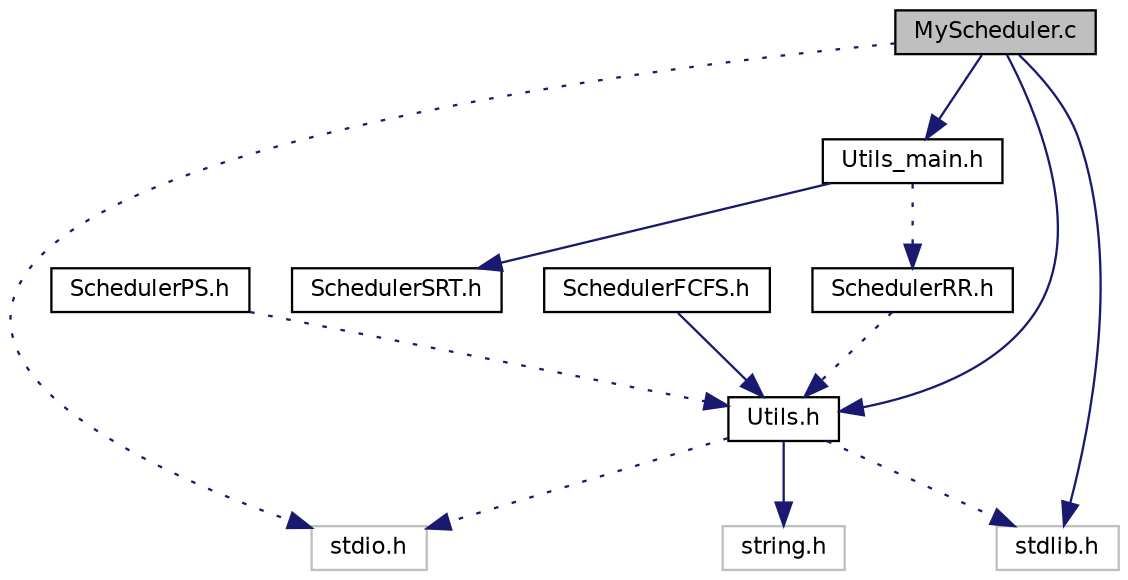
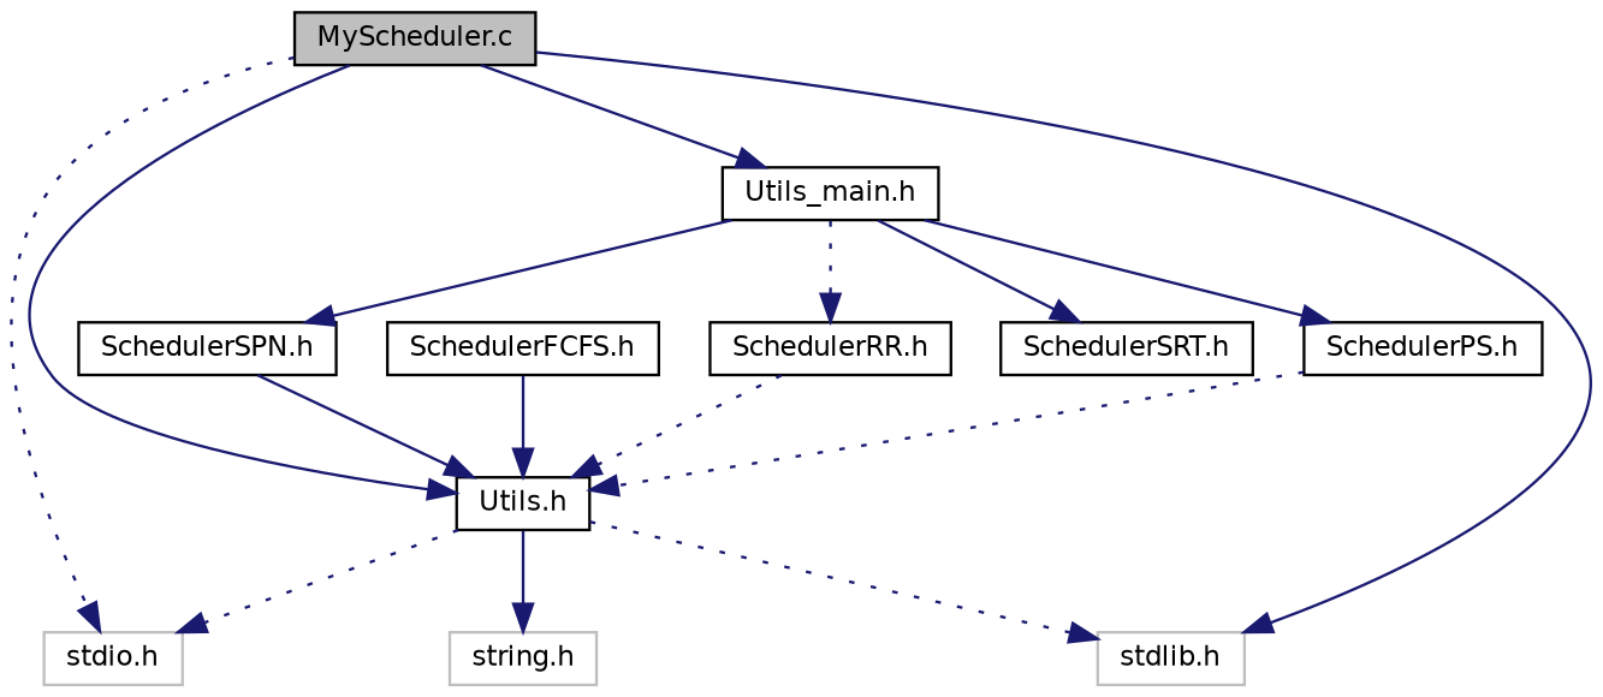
  digraph {
    node [color=black fillcolor=white fontname=Helvetica fontsize=10 shape=record style=filled]
    edge [color=midnightblue fontname=Helvetica fontsize=10 labelfontname=Helvetica labelfontsize=10 style=solid]
    n1 [fillcolor=grey75 fontcolor=black height=0.2 label="MyScheduler.c" width=0.4]
    n2 [color=grey75 height=0.2 label="stdio.h" width=0.4]
    n3 [color=grey75 height=0.2 label="stdlib.h" width=0.4]
    n4 [height=0.2 label="Utils_main.h" width=0.4]
    n5 [height=0.2 label="Utils.h" width=0.4]
    n6 [height=0.2 label="SchedulerRR.h" width=0.4]
    n7 [height=0.2 label="SchedulerPS.h" width=0.4]
+   n8 [height=0.2 label="SchedulerSPN.h" width=0.4]
    n9 [height=0.2 label="SchedulerSRT.h" width=0.4]
    n10 [height=0.2 label="SchedulerFCFS.h" width=0.4]
    n11 [color=grey75 height=0.2 label="string.h" width=0.4]
    n1 -> n2 [style=dotted]
    n1 -> n3
    n1 -> n4
    n1 -> n5
    n4 -> n6 [style=dotted]
+   n4 -> n7
+   n4 -> n8
    n4 -> n9
    n5 -> n2 [style=dotted]
    n5 -> n3 [style=dotted]
    n5 -> n11
    n6 -> n5 [style=dotted]
    n7 -> n5 [style=dotted]
+   n8 -> n5
    n10 -> n5
  }
